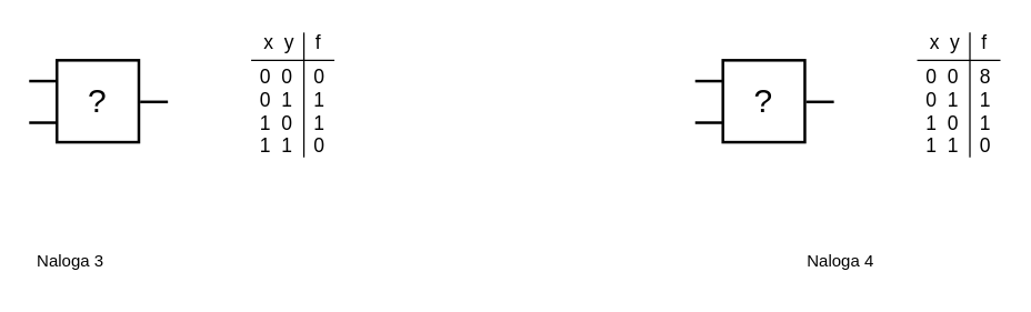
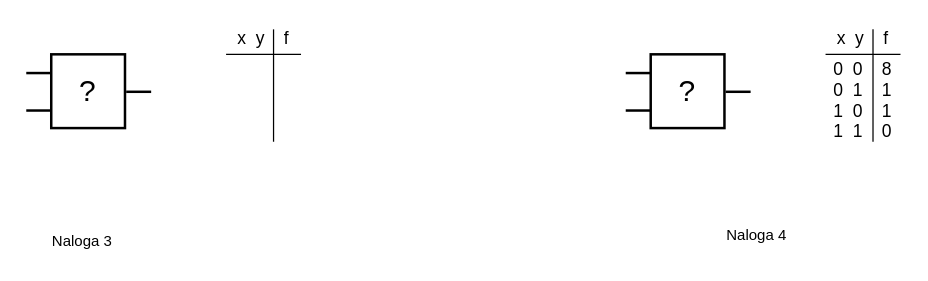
  <mxCell id="0" />
  <mxCell id="1" parent="0" />
- <mxCell id="2" value="Naloga 3" style="text;html=1;strokeColor=none;fillColor=none;align=center;verticalAlign=middle;whiteSpace=wrap;rounded=0;" vertex="1" parent="1"><mxGeometry x="20" y="173" width="60" height="30" as="geometry" /></mxCell>
+ <mxCell id="2" value="Naloga 3" style="text;html=1;strokeColor=none;fillColor=none;align=center;verticalAlign=middle;whiteSpace=wrap;rounded=0;" vertex="1" parent="1"><mxGeometry x="35" y="178" width="60" height="30" as="geometry" /></mxCell>
  <mxCell id="3" value="Naloga 4" style="text;html=1;strokeColor=none;fillColor=none;align=center;verticalAlign=middle;whiteSpace=wrap;rounded=0;" vertex="1" parent="1"><mxGeometry x="575" y="173" width="60" height="30" as="geometry" /></mxCell>
  <mxCell id="4" value="" style="group" vertex="1" connectable="0" parent="1"><mxGeometry x="500" y="20" width="220" height="95" as="geometry" /></mxCell>
  <mxCell id="5" value="" style="group" vertex="1" connectable="0" parent="4"><mxGeometry y="23" width="100" height="59.06" as="geometry" /></mxCell>
  <mxCell id="6" value="&lt;font style=&quot;font-size: 24px;&quot;&gt;?&lt;/font&gt;" style="whiteSpace=wrap;html=1;aspect=fixed;strokeWidth=2;" vertex="1" parent="5"><mxGeometry x="20.0" width="59.055" height="59.06" as="geometry" /></mxCell>
  <mxCell id="7" value="" style="endArrow=none;html=1;rounded=0;strokeWidth=2;" edge="1" parent="5"><mxGeometry width="50" height="50" relative="1" as="geometry"><mxPoint x="80" y="30" as="sourcePoint" /><mxPoint x="100" y="30" as="targetPoint" /></mxGeometry></mxCell>
  <mxCell id="8" value="" style="endArrow=none;html=1;rounded=0;strokeWidth=2;" edge="1" parent="5"><mxGeometry width="50" height="50" relative="1" as="geometry"><mxPoint y="15" as="sourcePoint" /><mxPoint x="20" y="15" as="targetPoint" /></mxGeometry></mxCell>
  <mxCell id="9" value="" style="endArrow=none;html=1;rounded=0;strokeWidth=2;" edge="1" parent="5"><mxGeometry width="50" height="50" relative="1" as="geometry"><mxPoint y="45" as="sourcePoint" /><mxPoint x="20" y="45" as="targetPoint" /></mxGeometry></mxCell>
  <mxCell id="10" value="&lt;font style=&quot;font-size: 14px;&quot;&gt;0&amp;nbsp; 0&amp;nbsp; &amp;nbsp; 8&lt;br&gt;0&amp;nbsp; 1&amp;nbsp; &amp;nbsp; 1&lt;br&gt;1&amp;nbsp; 0&amp;nbsp; &amp;nbsp; 1&lt;br&gt;1&amp;nbsp; 1&amp;nbsp; &amp;nbsp; 0&lt;br&gt;&lt;/font&gt;" style="text;html=1;strokeColor=none;fillColor=none;align=center;verticalAlign=middle;whiteSpace=wrap;rounded=0;" vertex="1" parent="4"><mxGeometry x="160" y="25" width="60" height="70" as="geometry" /></mxCell>
  <mxCell id="11" value="&lt;font style=&quot;font-size: 14px;&quot;&gt;x&amp;nbsp; y&amp;nbsp; &amp;nbsp; f&lt;/font&gt;" style="text;html=1;strokeColor=none;fillColor=none;align=center;verticalAlign=middle;whiteSpace=wrap;rounded=0;" vertex="1" parent="4"><mxGeometry x="160" width="60" height="20" as="geometry" /></mxCell>
  <mxCell id="12" value="" style="endArrow=none;html=1;rounded=0;" edge="1" parent="4"><mxGeometry width="50" height="50" relative="1" as="geometry"><mxPoint x="160" y="23" as="sourcePoint" /><mxPoint x="220" y="23" as="targetPoint" /></mxGeometry></mxCell>
  <mxCell id="13" value="" style="endArrow=none;html=1;rounded=0;" edge="1" parent="4"><mxGeometry width="50" height="50" relative="1" as="geometry"><mxPoint x="198" y="93" as="sourcePoint" /><mxPoint x="198" y="3" as="targetPoint" /></mxGeometry></mxCell>
  <mxCell id="14" value="" style="group" vertex="1" connectable="0" parent="1"><mxGeometry x="20" y="20" width="220" height="95" as="geometry" /></mxCell>
  <mxCell id="15" value="" style="group" vertex="1" connectable="0" parent="14"><mxGeometry y="23" width="100" height="59.06" as="geometry" /></mxCell>
  <mxCell id="16" value="&lt;font style=&quot;font-size: 24px;&quot;&gt;?&lt;/font&gt;" style="whiteSpace=wrap;html=1;aspect=fixed;strokeWidth=2;" vertex="1" parent="15"><mxGeometry x="20.0" width="59.055" height="59.06" as="geometry" /></mxCell>
  <mxCell id="17" value="" style="endArrow=none;html=1;rounded=0;strokeWidth=2;" edge="1" parent="15"><mxGeometry width="50" height="50" relative="1" as="geometry"><mxPoint x="80" y="30" as="sourcePoint" /><mxPoint x="100" y="30" as="targetPoint" /></mxGeometry></mxCell>
  <mxCell id="18" value="" style="endArrow=none;html=1;rounded=0;strokeWidth=2;" edge="1" parent="15"><mxGeometry width="50" height="50" relative="1" as="geometry"><mxPoint y="15" as="sourcePoint" /><mxPoint x="20" y="15" as="targetPoint" /></mxGeometry></mxCell>
  <mxCell id="19" value="" style="endArrow=none;html=1;rounded=0;strokeWidth=2;" edge="1" parent="15"><mxGeometry width="50" height="50" relative="1" as="geometry"><mxPoint y="45" as="sourcePoint" /><mxPoint x="20" y="45" as="targetPoint" /></mxGeometry></mxCell>
- <mxCell id="20" value="&lt;font style=&quot;font-size: 14px;&quot;&gt;0&amp;nbsp; 0&amp;nbsp; &amp;nbsp; 0&lt;br&gt;0&amp;nbsp; 1&amp;nbsp; &amp;nbsp; 1&lt;br&gt;1&amp;nbsp; 0&amp;nbsp; &amp;nbsp; 1&lt;br&gt;1&amp;nbsp; 1&amp;nbsp; &amp;nbsp; 0&lt;br&gt;&lt;/font&gt;" style="text;html=1;strokeColor=none;fillColor=none;align=center;verticalAlign=middle;whiteSpace=wrap;rounded=0;" vertex="1" parent="14"><mxGeometry x="160" y="25" width="60" height="70" as="geometry" /></mxCell>
  <mxCell id="21" value="&lt;font style=&quot;font-size: 14px;&quot;&gt;x&amp;nbsp; y&amp;nbsp; &amp;nbsp; f&lt;/font&gt;" style="text;html=1;strokeColor=none;fillColor=none;align=center;verticalAlign=middle;whiteSpace=wrap;rounded=0;" vertex="1" parent="14"><mxGeometry x="160" width="60" height="20" as="geometry" /></mxCell>
  <mxCell id="22" value="" style="endArrow=none;html=1;rounded=0;" edge="1" parent="14"><mxGeometry width="50" height="50" relative="1" as="geometry"><mxPoint x="160" y="23" as="sourcePoint" /><mxPoint x="220" y="23" as="targetPoint" /></mxGeometry></mxCell>
  <mxCell id="23" value="" style="endArrow=none;html=1;rounded=0;" edge="1" parent="14"><mxGeometry width="50" height="50" relative="1" as="geometry"><mxPoint x="198" y="93" as="sourcePoint" /><mxPoint x="198" y="3" as="targetPoint" /></mxGeometry></mxCell>
